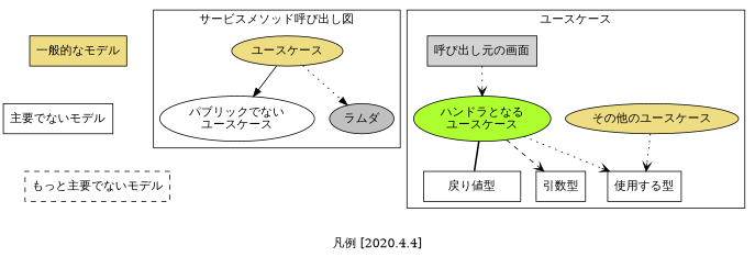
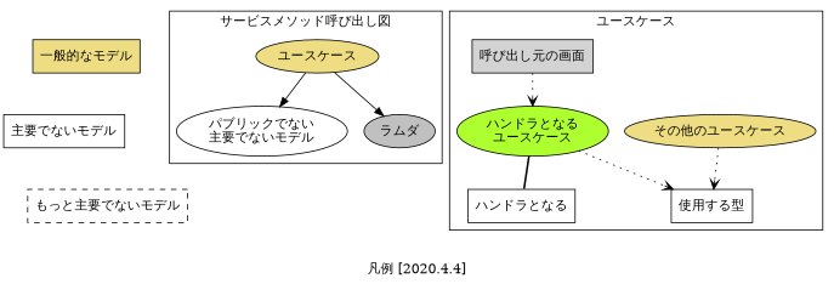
  digraph {
    label="凡例 [2020.4.4]"
    node [fillcolor=whitesmoke shape=box style=filled]
    edge [arrowhead=none]
    n1 [fillcolor=lightgoldenrod label="一般的なモデル"]
    n2 [label="主要でないモデル" style=solid]
    n3 [label="もっと主要でないモデル" style=dashed]
    n4 [fillcolor=lightgoldenrod label="ユースケース" shape=ellipse]
-   n5 [fillcolor=black label="パブリックでない\nユースケース" shape=ellipse style=solid]
+   n5 [fillcolor=black label="パブリックでない\n主要でないモデル" shape=ellipse style=solid]
    n6 [fillcolor=gray label="ラムダ" shape=ellipse]
    n7 [fillcolor=greenyellow label="ハンドラとなる\nユースケース" shape=ellipse]
-   n8 [label="戻り値型" style=solid]
-   n9 [label="引数型" style=solid]
+   n8 [label="ハンドラとなる" style=solid]
    n10 [label="使用する型" style=solid]
    n11 [fillcolor=lightgoldenrod label="その他のユースケース" shape=ellipse]
    n12 [fillcolor=lightgray label="呼び出し元の画面"]
    subgraph sub_1 {
      n1
      n2
      n3
    }
    subgraph cluster_2 {
      label="サービスメソッド呼び出し図"
      n4
      n5
      n6
    }
    subgraph cluster_3 {
      label="ユースケース"
      n7
      n8
-     n9
      n10
      n11
      n12
    }
    n1 -> n2 [color=none]
    n1 -> n3 [color=none]
    n2 -> n3 [color=none]
    n4 -> n5 [arrowhead=""]
-   n4 -> n6 [style=dotted arrowhead=""]
+   n4 -> n6 [arrowhead=""]
    n7 -> n8 [style=bold]
-   n7 -> n9 [arrowhead=open style=dashed]
    n7 -> n10 [arrowhead=open style=dotted]
    n11 -> n10 [arrowhead=open style=dotted]
    n12 -> n7 [arrowhead=open style=dotted]
  }
